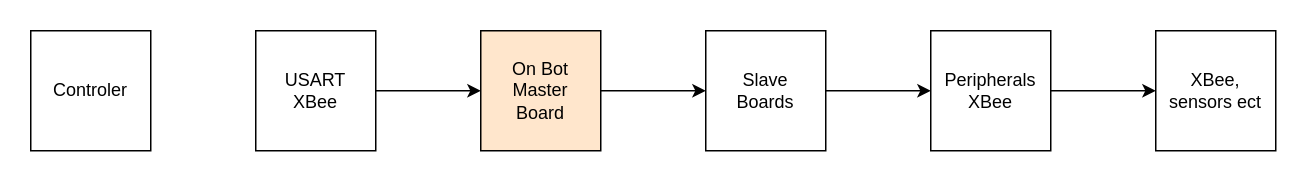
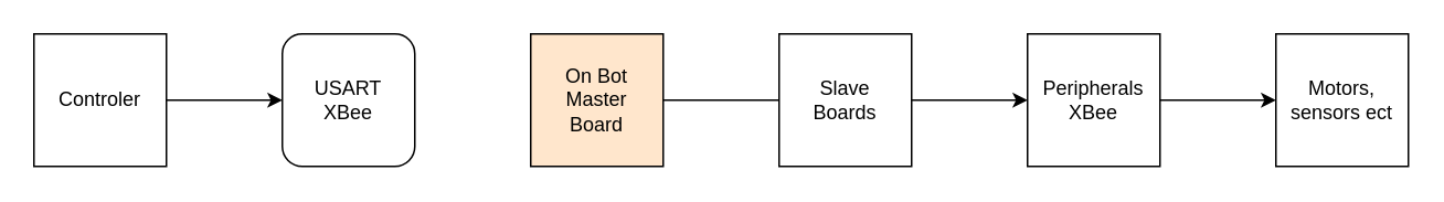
  <mxCell id="0" />
  <mxCell id="1" parent="0" />
+ <mxCell id="2" style="edgeStyle=orthogonalEdgeStyle;rounded=0;orthogonalLoop=1;jettySize=auto;html=1;exitX=1;exitY=0.5;exitDx=0;exitDy=0;" edge="1" parent="1" source="3" target="11"><mxGeometry relative="1" as="geometry" /></mxCell>
  <mxCell id="3" value="Controler" style="whiteSpace=wrap;html=1;aspect=fixed;" vertex="1" parent="1"><mxGeometry x="20" y="20" width="80" height="80" as="geometry" /></mxCell>
- <mxCell id="4" style="edgeStyle=orthogonalEdgeStyle;rounded=0;orthogonalLoop=1;jettySize=auto;html=1;exitX=1;exitY=0.5;exitDx=0;exitDy=0;entryX=0;entryY=0.5;entryDx=0;entryDy=0;" edge="1" parent="1" source="5" target="7"><mxGeometry relative="1" as="geometry" /></mxCell>
+ <mxCell id="4" style="edgeStyle=orthogonalEdgeStyle;rounded=0;orthogonalLoop=1;jettySize=auto;html=1;exitX=1;exitY=0.5;exitDx=0;exitDy=0;entryX=0;entryY=0.5;entryDx=0;entryDy=0;endArrow=none;" edge="1" parent="1" source="5" target="7"><mxGeometry relative="1" as="geometry" /></mxCell>
  <mxCell id="5" value="&lt;div&gt;On Bot&lt;/div&gt;&lt;div&gt;Master&lt;/div&gt;&lt;div&gt;Board&lt;br&gt;&lt;/div&gt;" style="whiteSpace=wrap;html=1;aspect=fixed;fillColor=#ffe6cc;" vertex="1" parent="1"><mxGeometry x="320" y="20" width="80" height="80" as="geometry" /></mxCell>
  <mxCell id="6" style="edgeStyle=orthogonalEdgeStyle;rounded=0;orthogonalLoop=1;jettySize=auto;html=1;exitX=1;exitY=0.5;exitDx=0;exitDy=0;entryX=0;entryY=0.5;entryDx=0;entryDy=0;" edge="1" parent="1" source="7" target="9"><mxGeometry relative="1" as="geometry" /></mxCell>
  <mxCell id="7" value="&lt;div&gt;Slave&lt;/div&gt;&lt;div&gt;Boards&lt;br&gt;&lt;/div&gt;" style="whiteSpace=wrap;html=1;aspect=fixed;" vertex="1" parent="1"><mxGeometry x="470" y="20" width="80" height="80" as="geometry" /></mxCell>
  <mxCell id="8" style="edgeStyle=orthogonalEdgeStyle;rounded=0;orthogonalLoop=1;jettySize=auto;html=1;exitX=1;exitY=0.5;exitDx=0;exitDy=0;" edge="1" parent="1" source="9" target="12"><mxGeometry relative="1" as="geometry" /></mxCell>
  <mxCell id="9" value="&lt;div&gt;Peripherals&lt;/div&gt;&lt;div&gt;XBee&lt;br&gt;&lt;/div&gt;" style="whiteSpace=wrap;html=1;aspect=fixed;" vertex="1" parent="1"><mxGeometry x="620" y="20" width="80" height="80" as="geometry" /></mxCell>
- <mxCell id="10" style="edgeStyle=orthogonalEdgeStyle;rounded=0;orthogonalLoop=1;jettySize=auto;html=1;exitX=1;exitY=0.5;exitDx=0;exitDy=0;entryX=0;entryY=0.5;entryDx=0;entryDy=0;" edge="1" parent="1" source="11" target="5"><mxGeometry relative="1" as="geometry" /></mxCell>
- <mxCell id="11" value="&lt;div&gt;USART&lt;/div&gt;&lt;div&gt;XBee&lt;br&gt;&lt;/div&gt;" style="whiteSpace=wrap;html=1;aspect=fixed;" vertex="1" parent="1"><mxGeometry x="170" y="20" width="80" height="80" as="geometry" /></mxCell>
- <mxCell id="12" value="&lt;div&gt;XBee,&lt;/div&gt;&lt;div&gt;sensors ect&lt;br&gt;&lt;/div&gt;" style="whiteSpace=wrap;html=1;aspect=fixed;" vertex="1" parent="1"><mxGeometry x="770" y="20" width="80" height="80" as="geometry" /></mxCell>
+ <mxCell id="11" value="&lt;div&gt;USART&lt;/div&gt;&lt;div&gt;XBee&lt;br&gt;&lt;/div&gt;" style="whiteSpace=wrap;html=1;aspect=fixed;rounded=1;" vertex="1" parent="1"><mxGeometry x="170" y="20" width="80" height="80" as="geometry" /></mxCell>
+ <mxCell id="12" value="&lt;div&gt;Motors,&lt;/div&gt;&lt;div&gt;sensors ect&lt;br&gt;&lt;/div&gt;" style="whiteSpace=wrap;html=1;aspect=fixed;" vertex="1" parent="1"><mxGeometry x="770" y="20" width="80" height="80" as="geometry" /></mxCell>
